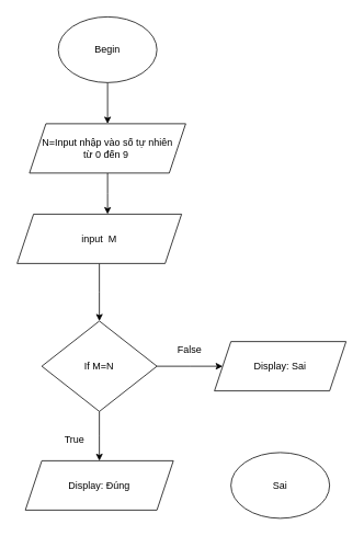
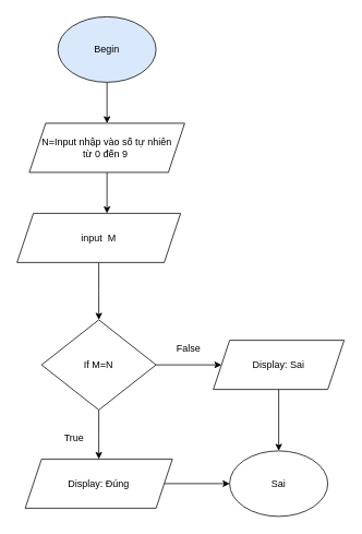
  <mxCell id="0" />
  <mxCell id="1" parent="0" />
  <mxCell id="2" style="edgeStyle=orthogonalEdgeStyle;rounded=0;orthogonalLoop=1;jettySize=auto;html=1;entryX=0.5;entryY=0;entryDx=0;entryDy=0;" edge="1" parent="1" source="3" target="5"><mxGeometry relative="1" as="geometry"><Array as="points"><mxPoint x="130" y="150" /></Array></mxGeometry></mxCell>
- <mxCell id="3" value="Begin" style="ellipse;whiteSpace=wrap;html=1;" vertex="1" parent="1"><mxGeometry x="70" y="20" width="120" height="80" as="geometry" /></mxCell>
+ <mxCell id="3" value="Begin" style="ellipse;whiteSpace=wrap;html=1;fillColor=#dae8fc;" vertex="1" parent="1"><mxGeometry x="70" y="20" width="120" height="80" as="geometry" /></mxCell>
  <mxCell id="4" style="edgeStyle=orthogonalEdgeStyle;rounded=0;orthogonalLoop=1;jettySize=auto;html=1;" edge="1" parent="1" source="5"><mxGeometry relative="1" as="geometry"><mxPoint x="130" y="260" as="targetPoint" /></mxGeometry></mxCell>
  <mxCell id="5" value="N=Input nhập vào số tự nhiên&lt;br&gt;từ 0 đến 9&amp;nbsp;" style="shape=parallelogram;perimeter=parallelogramPerimeter;whiteSpace=wrap;html=1;fixedSize=1;" vertex="1" parent="1"><mxGeometry x="35" y="150" width="190" height="60" as="geometry" /></mxCell>
  <mxCell id="6" style="edgeStyle=orthogonalEdgeStyle;rounded=0;orthogonalLoop=1;jettySize=auto;html=1;" edge="1" parent="1" source="7"><mxGeometry relative="1" as="geometry"><mxPoint x="120" y="390" as="targetPoint" /></mxGeometry></mxCell>
  <mxCell id="7" value="input &amp;nbsp;M" style="shape=parallelogram;perimeter=parallelogramPerimeter;whiteSpace=wrap;html=1;fixedSize=1;" vertex="1" parent="1"><mxGeometry x="20" y="260" width="200" height="60" as="geometry" /></mxCell>
  <mxCell id="8" style="edgeStyle=orthogonalEdgeStyle;rounded=0;orthogonalLoop=1;jettySize=auto;html=1;" edge="1" parent="1" source="10"><mxGeometry relative="1" as="geometry"><mxPoint x="120" y="560" as="targetPoint" /></mxGeometry></mxCell>
  <mxCell id="9" style="edgeStyle=orthogonalEdgeStyle;rounded=0;orthogonalLoop=1;jettySize=auto;html=1;exitX=1;exitY=0.5;exitDx=0;exitDy=0;" edge="1" parent="1" source="10"><mxGeometry relative="1" as="geometry"><mxPoint x="270" y="445" as="targetPoint" /></mxGeometry></mxCell>
  <mxCell id="10" value="If M=N" style="rhombus;whiteSpace=wrap;html=1;" vertex="1" parent="1"><mxGeometry x="50" y="390" width="140" height="110" as="geometry" /></mxCell>
  <mxCell id="11" value="False" style="text;html=1;strokeColor=none;fillColor=none;align=center;verticalAlign=middle;whiteSpace=wrap;rounded=0;" vertex="1" parent="1"><mxGeometry x="200" y="410" width="60" height="30" as="geometry" /></mxCell>
  <mxCell id="12" value="True" style="text;html=1;strokeColor=none;fillColor=none;align=center;verticalAlign=middle;whiteSpace=wrap;rounded=0;" vertex="1" parent="1"><mxGeometry x="60" y="520" width="60" height="30" as="geometry" /></mxCell>
+ <mxCell id="13" style="edgeStyle=orthogonalEdgeStyle;rounded=0;orthogonalLoop=1;jettySize=auto;html=1;exitX=1;exitY=0.5;exitDx=0;exitDy=0;" edge="1" parent="1" source="14" target="17"><mxGeometry relative="1" as="geometry"><mxPoint x="300" y="590" as="targetPoint" /></mxGeometry></mxCell>
  <mxCell id="14" value="Display: Đúng" style="shape=parallelogram;perimeter=parallelogramPerimeter;whiteSpace=wrap;html=1;fixedSize=1;" vertex="1" parent="1"><mxGeometry x="30" y="560" width="180" height="60" as="geometry" /></mxCell>
+ <mxCell id="15" style="edgeStyle=orthogonalEdgeStyle;rounded=0;orthogonalLoop=1;jettySize=auto;html=1;entryX=0.5;entryY=0;entryDx=0;entryDy=0;" edge="1" parent="1" source="16" target="17"><mxGeometry relative="1" as="geometry"><mxPoint x="340" y="540" as="targetPoint" /></mxGeometry></mxCell>
  <mxCell id="16" value="Display: Sai" style="shape=parallelogram;perimeter=parallelogramPerimeter;whiteSpace=wrap;html=1;fixedSize=1;" vertex="1" parent="1"><mxGeometry x="260" y="415" width="160" height="60" as="geometry" /></mxCell>
  <mxCell id="17" value="Sai" style="ellipse;whiteSpace=wrap;html=1;" vertex="1" parent="1"><mxGeometry x="280" y="550" width="120" height="80" as="geometry" /></mxCell>
